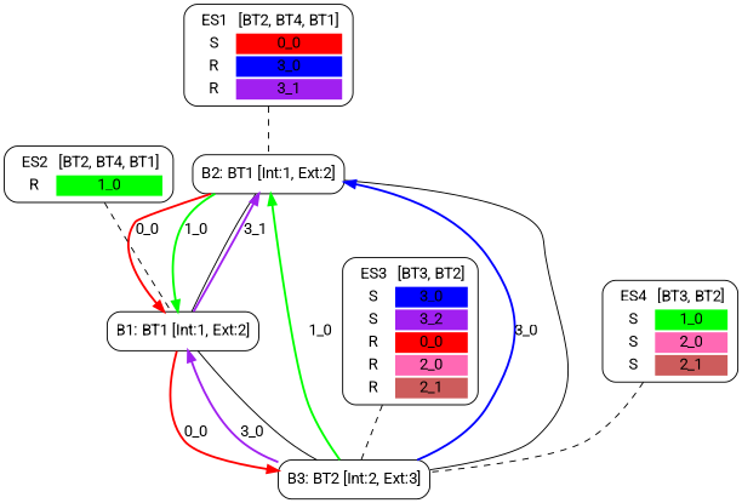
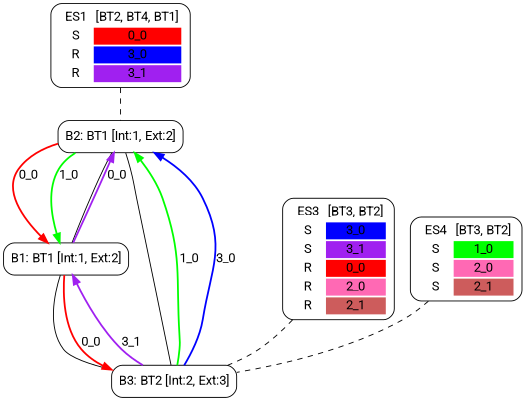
  digraph {
    fontname=Roboto
    node [shape=box style=rounded fontname=Roboto]
    edge [style=bold fontname=Roboto]
    n1 [label=<<TABLE  BORDER="0"><TR> <TD ALIGN="CENTER" BORDER="0"> ES1 </TD> <TD>[BT2, BT4, BT1]</TD> </TR><TR><TD>S</TD><TD BGCOLOR="red">0_0</TD></TR> <TR><TD>R</TD><TD BGCOLOR="blue">3_0</TD></TR> <TR><TD>R</TD><TD BGCOLOR="purple">3_1</TD></TR> </TABLE>>]
    n2 [label="B2: BT1 [Int:1, Ext:2]"]
-   n3 [label=<<TABLE  BORDER="0"><TR> <TD ALIGN="CENTER" BORDER="0"> ES2 </TD> <TD>[BT2, BT4, BT1]</TD> </TR><TR><TD>R</TD><TD BGCOLOR="green">1_0</TD></TR> </TABLE>>]
    n4 [label="B1: BT1 [Int:1, Ext:2]"]
-   n5 [label=<<TABLE  BORDER="0"><TR> <TD ALIGN="CENTER" BORDER="0"> ES3 </TD> <TD>[BT3, BT2]</TD> </TR><TR><TD>S</TD><TD BGCOLOR="blue">3_0</TD></TR> <TR><TD>S</TD><TD BGCOLOR="purple">3_2</TD></TR> <TR><TD>R</TD><TD BGCOLOR="red">0_0</TD></TR> <TR><TD>R</TD><TD BGCOLOR="hotpink">2_0</TD></TR> <TR><TD>R</TD><TD BGCOLOR="indianred">2_1</TD></TR> </TABLE>>]
+   n5 [label=<<TABLE  BORDER="0"><TR> <TD ALIGN="CENTER" BORDER="0"> ES3 </TD> <TD>[BT3, BT2]</TD> </TR><TR><TD>S</TD><TD BGCOLOR="blue">3_0</TD></TR> <TR><TD>S</TD><TD BGCOLOR="purple">3_1</TD></TR> <TR><TD>R</TD><TD BGCOLOR="red">0_0</TD></TR> <TR><TD>R</TD><TD BGCOLOR="hotpink">2_0</TD></TR> <TR><TD>R</TD><TD BGCOLOR="indianred">2_1</TD></TR> </TABLE>>]
    n6 [label="B3: BT2 [Int:2, Ext:3]"]
    n7 [label=<<TABLE  BORDER="0"><TR> <TD ALIGN="CENTER" BORDER="0"> ES4 </TD> <TD>[BT3, BT2]</TD> </TR><TR><TD>S</TD><TD BGCOLOR="green">1_0</TD></TR> <TR><TD>S</TD><TD BGCOLOR="hotpink">2_0</TD></TR> <TR><TD>S</TD><TD BGCOLOR="indianred">2_1</TD></TR> </TABLE>>]
    n1 -> n2 [arrowhead=none style=dashed]
    n2 -> n4 [color=red label="0_0"]
    n2 -> n4 [color=green label="1_0"]
    n2 -> n6 [arrowhead=none style=""]
-   n3 -> n4 [arrowhead=none style=dashed]
    n4 -> n2 [arrowhead=none style=""]
-   n4 -> n2 [color=purple label="3_1"]
+   n4 -> n2 [color=purple label="0_0"]
    n4 -> n6 [arrowhead=none style=""]
    n4 -> n6 [color=red label="0_0"]
    n5 -> n6 [arrowhead=none style=dashed]
    n6 -> n2 [color=green label="1_0"]
    n6 -> n2 [color=blue label="3_0"]
-   n6 -> n4 [color=purple label="3_0"]
+   n6 -> n4 [color=purple label="3_1"]
    n7 -> n6 [arrowhead=none style=dashed]
  }
